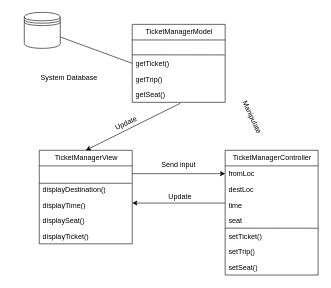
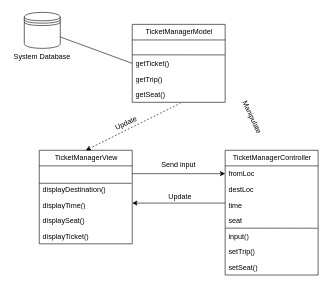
  <mxCell id="0" />
  <mxCell id="1" parent="0" />
  <mxCell id="2" style="rounded=0;orthogonalLoop=1;jettySize=auto;html=1;entryX=0;entryY=0.5;entryDx=0;entryDy=0;endArrow=none;endFill=0;" edge="1" parent="1" source="3" target="6"><mxGeometry relative="1" as="geometry"><mxPoint x="190" y="150" as="targetPoint" /></mxGeometry></mxCell>
  <mxCell id="3" value="" style="shape=datastore;whiteSpace=wrap;html=1;" vertex="1" parent="1"><mxGeometry x="40" y="20" width="60" height="60" as="geometry" /></mxCell>
  <mxCell id="4" value="TicketManagerModel" style="swimlane;fontStyle=0;childLayout=stackLayout;horizontal=1;startSize=26;fillColor=none;horizontalStack=0;resizeParent=1;resizeParentMax=0;resizeLast=0;collapsible=1;marginBottom=0;html=1;strokeColor=default;" vertex="1" parent="1"><mxGeometry x="220" y="40" width="155" height="130" as="geometry" /></mxCell>
  <mxCell id="5" value="&amp;nbsp;" style="text;strokeColor=none;fillColor=none;align=left;verticalAlign=top;spacingLeft=4;spacingRight=4;overflow=hidden;rotatable=0;points=[[0,0.5],[1,0.5]];portConstraint=eastwest;whiteSpace=wrap;html=1;" vertex="1" parent="4"><mxGeometry y="26" width="155" height="26" as="geometry" /></mxCell>
  <mxCell id="6" value="getTicket()" style="text;strokeColor=none;fillColor=none;align=left;verticalAlign=top;spacingLeft=4;spacingRight=4;overflow=hidden;rotatable=0;points=[[0,0.5],[1,0.5]];portConstraint=eastwest;whiteSpace=wrap;html=1;" vertex="1" parent="4"><mxGeometry y="52" width="155" height="26" as="geometry" /></mxCell>
  <mxCell id="7" value="getTrip()" style="text;strokeColor=none;fillColor=none;align=left;verticalAlign=top;spacingLeft=4;spacingRight=4;overflow=hidden;rotatable=0;points=[[0,0.5],[1,0.5]];portConstraint=eastwest;whiteSpace=wrap;html=1;" vertex="1" parent="4"><mxGeometry y="78" width="155" height="26" as="geometry" /></mxCell>
  <mxCell id="8" value="getSeat()" style="text;strokeColor=none;fillColor=none;align=left;verticalAlign=top;spacingLeft=4;spacingRight=4;overflow=hidden;rotatable=0;points=[[0,0.5],[1,0.5]];portConstraint=eastwest;whiteSpace=wrap;html=1;" vertex="1" parent="4"><mxGeometry y="104" width="155" height="26" as="geometry" /></mxCell>
  <mxCell id="9" value="" style="endArrow=none;html=1;rounded=0;entryX=0.001;entryY=0.954;entryDx=0;entryDy=0;entryPerimeter=0;exitX=0.996;exitY=0.959;exitDx=0;exitDy=0;exitPerimeter=0;" edge="1" parent="4" source="5" target="5"><mxGeometry width="50" height="50" relative="1" as="geometry"><mxPoint x="50" y="190" as="sourcePoint" /><mxPoint x="100" y="140" as="targetPoint" /></mxGeometry></mxCell>
- <mxCell id="10" style="rounded=0;orthogonalLoop=1;jettySize=auto;html=1;entryX=0.518;entryY=1.06;entryDx=0;entryDy=0;entryPerimeter=0;startArrow=classic;startFill=1;endArrow=none;endFill=0;exitX=0.5;exitY=0;exitDx=0;exitDy=0;" edge="1" parent="1" source="11" target="8"><mxGeometry relative="1" as="geometry" /></mxCell>
+ <mxCell id="10" style="rounded=0;orthogonalLoop=1;jettySize=auto;html=1;entryX=0.518;entryY=1.06;entryDx=0;entryDy=0;entryPerimeter=0;startArrow=classic;startFill=1;endArrow=none;endFill=0;exitX=0.5;exitY=0;exitDx=0;exitDy=0;dashed=1;" edge="1" parent="1" source="11" target="8"><mxGeometry relative="1" as="geometry" /></mxCell>
  <mxCell id="11" value="TicketManagerView" style="swimlane;fontStyle=0;childLayout=stackLayout;horizontal=1;startSize=26;fillColor=none;horizontalStack=0;resizeParent=1;resizeParentMax=0;resizeLast=0;collapsible=1;marginBottom=0;html=1;strokeColor=default;" vertex="1" parent="1"><mxGeometry x="65" y="250" width="155" height="156" as="geometry" /></mxCell>
  <mxCell id="12" value="&amp;nbsp;" style="text;strokeColor=none;fillColor=none;align=left;verticalAlign=top;spacingLeft=4;spacingRight=4;overflow=hidden;rotatable=0;points=[[0,0.5],[1,0.5]];portConstraint=eastwest;whiteSpace=wrap;html=1;" vertex="1" parent="11"><mxGeometry y="26" width="155" height="26" as="geometry" /></mxCell>
  <mxCell id="13" value="displayDestination()" style="text;strokeColor=none;fillColor=none;align=left;verticalAlign=top;spacingLeft=4;spacingRight=4;overflow=hidden;rotatable=0;points=[[0,0.5],[1,0.5]];portConstraint=eastwest;whiteSpace=wrap;html=1;" vertex="1" parent="11"><mxGeometry y="52" width="155" height="26" as="geometry" /></mxCell>
  <mxCell id="14" value="displayTime()" style="text;strokeColor=none;fillColor=none;align=left;verticalAlign=top;spacingLeft=4;spacingRight=4;overflow=hidden;rotatable=0;points=[[0,0.5],[1,0.5]];portConstraint=eastwest;whiteSpace=wrap;html=1;" vertex="1" parent="11"><mxGeometry y="78" width="155" height="26" as="geometry" /></mxCell>
  <mxCell id="15" value="displaySeat()" style="text;strokeColor=none;fillColor=none;align=left;verticalAlign=top;spacingLeft=4;spacingRight=4;overflow=hidden;rotatable=0;points=[[0,0.5],[1,0.5]];portConstraint=eastwest;whiteSpace=wrap;html=1;" vertex="1" parent="11"><mxGeometry y="104" width="155" height="26" as="geometry" /></mxCell>
  <mxCell id="16" value="displayTicket()" style="text;strokeColor=none;fillColor=none;align=left;verticalAlign=top;spacingLeft=4;spacingRight=4;overflow=hidden;rotatable=0;points=[[0,0.5],[1,0.5]];portConstraint=eastwest;whiteSpace=wrap;html=1;" vertex="1" parent="11"><mxGeometry y="130" width="155" height="26" as="geometry" /></mxCell>
  <mxCell id="17" value="Update" style="text;html=1;strokeColor=none;fillColor=none;align=center;verticalAlign=middle;whiteSpace=wrap;rounded=0;rotation=-25;" vertex="1" parent="1"><mxGeometry x="180" y="190" width="60" height="30" as="geometry" /></mxCell>
  <mxCell id="18" value="TicketManagerController" style="swimlane;fontStyle=0;childLayout=stackLayout;horizontal=1;startSize=26;fillColor=none;horizontalStack=0;resizeParent=1;resizeParentMax=0;resizeLast=0;collapsible=1;marginBottom=0;html=1;strokeColor=default;" vertex="1" parent="1"><mxGeometry x="375" y="250" width="155" height="208" as="geometry" /></mxCell>
  <mxCell id="19" value="fromLoc" style="text;strokeColor=none;fillColor=none;align=left;verticalAlign=top;spacingLeft=4;spacingRight=4;overflow=hidden;rotatable=0;points=[[0,0.5],[1,0.5]];portConstraint=eastwest;whiteSpace=wrap;html=1;" vertex="1" parent="18"><mxGeometry y="26" width="155" height="26" as="geometry" /></mxCell>
  <mxCell id="20" value="destLoc" style="text;strokeColor=none;fillColor=none;align=left;verticalAlign=top;spacingLeft=4;spacingRight=4;overflow=hidden;rotatable=0;points=[[0,0.5],[1,0.5]];portConstraint=eastwest;whiteSpace=wrap;html=1;" vertex="1" parent="18"><mxGeometry y="52" width="155" height="26" as="geometry" /></mxCell>
  <mxCell id="21" value="time" style="text;strokeColor=none;fillColor=none;align=left;verticalAlign=top;spacingLeft=4;spacingRight=4;overflow=hidden;rotatable=0;points=[[0,0.5],[1,0.5]];portConstraint=eastwest;whiteSpace=wrap;html=1;" vertex="1" parent="18"><mxGeometry y="78" width="155" height="26" as="geometry" /></mxCell>
  <mxCell id="22" value="seat" style="text;strokeColor=none;fillColor=none;align=left;verticalAlign=top;spacingLeft=4;spacingRight=4;overflow=hidden;rotatable=0;points=[[0,0.5],[1,0.5]];portConstraint=eastwest;whiteSpace=wrap;html=1;" vertex="1" parent="18"><mxGeometry y="104" width="155" height="26" as="geometry" /></mxCell>
- <mxCell id="23" value="setTicket()" style="text;strokeColor=none;fillColor=none;align=left;verticalAlign=top;spacingLeft=4;spacingRight=4;overflow=hidden;rotatable=0;points=[[0,0.5],[1,0.5]];portConstraint=eastwest;whiteSpace=wrap;html=1;" vertex="1" parent="18"><mxGeometry y="130" width="155" height="26" as="geometry" /></mxCell>
+ <mxCell id="23" value="input()" style="text;strokeColor=none;fillColor=none;align=left;verticalAlign=top;spacingLeft=4;spacingRight=4;overflow=hidden;rotatable=0;points=[[0,0.5],[1,0.5]];portConstraint=eastwest;whiteSpace=wrap;html=1;" vertex="1" parent="18"><mxGeometry y="130" width="155" height="26" as="geometry" /></mxCell>
  <mxCell id="24" value="setTrip()" style="text;strokeColor=none;fillColor=none;align=left;verticalAlign=top;spacingLeft=4;spacingRight=4;overflow=hidden;rotatable=0;points=[[0,0.5],[1,0.5]];portConstraint=eastwest;whiteSpace=wrap;html=1;" vertex="1" parent="18"><mxGeometry y="156" width="155" height="26" as="geometry" /></mxCell>
  <mxCell id="25" value="setSeat()" style="text;strokeColor=none;fillColor=none;align=left;verticalAlign=top;spacingLeft=4;spacingRight=4;overflow=hidden;rotatable=0;points=[[0,0.5],[1,0.5]];portConstraint=eastwest;whiteSpace=wrap;html=1;" vertex="1" parent="18"><mxGeometry y="182" width="155" height="26" as="geometry" /></mxCell>
  <mxCell id="26" value="" style="endArrow=none;html=1;rounded=0;entryX=0.001;entryY=0.954;entryDx=0;entryDy=0;entryPerimeter=0;exitX=0.996;exitY=0.959;exitDx=0;exitDy=0;exitPerimeter=0;" edge="1" parent="18"><mxGeometry width="50" height="50" relative="1" as="geometry"><mxPoint x="154.38" y="129.934" as="sourcePoint" /><mxPoint x="0.155" y="129.804" as="targetPoint" /></mxGeometry></mxCell>
  <mxCell id="27" value="" style="endArrow=none;html=1;rounded=0;entryX=0.001;entryY=0.954;entryDx=0;entryDy=0;entryPerimeter=0;exitX=0.996;exitY=0.959;exitDx=0;exitDy=0;exitPerimeter=0;" edge="1" parent="1"><mxGeometry width="50" height="50" relative="1" as="geometry"><mxPoint x="219" y="305" as="sourcePoint" /><mxPoint x="65" y="305" as="targetPoint" /></mxGeometry></mxCell>
  <mxCell id="28" style="edgeStyle=orthogonalEdgeStyle;rounded=0;orthogonalLoop=1;jettySize=auto;html=1;entryX=1;entryY=0.5;entryDx=0;entryDy=0;exitX=0;exitY=0.5;exitDx=0;exitDy=0;" edge="1" parent="1"><mxGeometry relative="1" as="geometry"><mxPoint x="375" y="338" as="sourcePoint" /><mxPoint x="220" y="338" as="targetPoint" /></mxGeometry></mxCell>
  <mxCell id="29" value="Update" style="text;html=1;strokeColor=none;fillColor=none;align=center;verticalAlign=middle;whiteSpace=wrap;rounded=0;rotation=0;" vertex="1" parent="1"><mxGeometry x="270" y="313" width="60" height="30" as="geometry" /></mxCell>
  <mxCell id="30" value="Manipulate" style="text;html=1;strokeColor=none;fillColor=none;align=center;verticalAlign=middle;whiteSpace=wrap;rounded=0;rotation=65;" vertex="1" parent="1"><mxGeometry x="390" y="180" width="60" height="30" as="geometry" /></mxCell>
- <mxCell id="31" value="System Database" style="text;html=1;strokeColor=none;fillColor=none;align=center;verticalAlign=middle;whiteSpace=wrap;rounded=0;" vertex="1" parent="1"><mxGeometry x="65" y="115" width="100" height="30" as="geometry" /></mxCell>
+ <mxCell id="31" value="System Database" style="text;html=1;strokeColor=none;fillColor=none;align=center;verticalAlign=middle;whiteSpace=wrap;rounded=0;" vertex="1" parent="1"><mxGeometry x="20" y="80" width="100" height="30" as="geometry" /></mxCell>
  <mxCell id="32" style="edgeStyle=orthogonalEdgeStyle;rounded=0;orthogonalLoop=1;jettySize=auto;html=1;entryX=0;entryY=0.5;entryDx=0;entryDy=0;" edge="1" parent="1" source="12" target="19"><mxGeometry relative="1" as="geometry" /></mxCell>
  <mxCell id="33" value="Send input" style="text;html=1;strokeColor=none;fillColor=none;align=center;verticalAlign=middle;whiteSpace=wrap;rounded=0;rotation=0;" vertex="1" parent="1"><mxGeometry x="261.25" y="260" width="72.5" height="30" as="geometry" /></mxCell>
